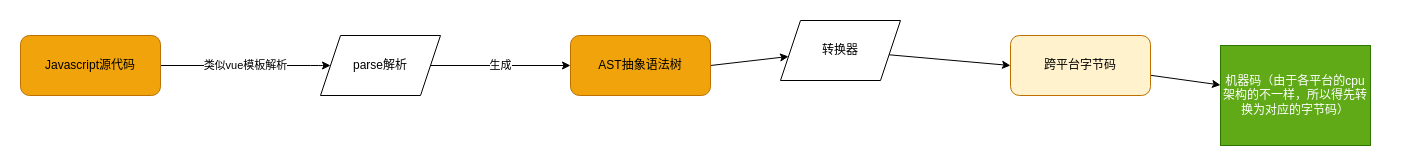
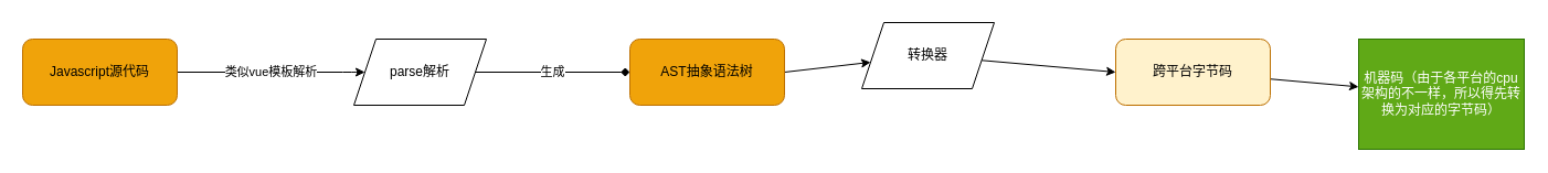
  <mxCell id="0" />
  <mxCell id="1" parent="0" />
  <mxCell id="2" value="类似vue模板解析" style="edgeStyle=none;html=1;entryX=0;entryY=0.5;entryDx=0;entryDy=0;fontColor=default;" edge="1" parent="1"><mxGeometry relative="1" as="geometry"><mxPoint x="160" y="65" as="sourcePoint" /><mxPoint x="330" y="65" as="targetPoint" /><Array as="points"><mxPoint x="320" y="65" /></Array></mxGeometry></mxCell>
  <mxCell id="3" value="Javascript源代码" style="rounded=1;whiteSpace=wrap;html=1;fillColor=#f0a30a;fontColor=default;strokeColor=#BD7000;" vertex="1" parent="1"><mxGeometry x="20" y="35" width="140" height="60" as="geometry" /></mxCell>
- <mxCell id="4" value="生成" style="edgeStyle=none;html=1;entryX=0;entryY=0.5;entryDx=0;entryDy=0;fontColor=default;" edge="1" parent="1" source="5" target="7"><mxGeometry relative="1" as="geometry" /></mxCell>
+ <mxCell id="4" value="生成" style="edgeStyle=none;html=1;entryX=0;entryY=0.5;entryDx=0;entryDy=0;fontColor=default;endArrow=diamond;" edge="1" parent="1" source="5" target="7"><mxGeometry relative="1" as="geometry" /></mxCell>
  <mxCell id="5" value="parse解析" style="shape=parallelogram;perimeter=parallelogramPerimeter;whiteSpace=wrap;html=1;fixedSize=1;" vertex="1" parent="1"><mxGeometry x="320" y="35" width="120" height="60" as="geometry" /></mxCell>
  <mxCell id="6" style="edgeStyle=none;html=1;exitX=1;exitY=0.5;exitDx=0;exitDy=0;fontColor=default;" edge="1" parent="1" source="7" target="9"><mxGeometry relative="1" as="geometry" /></mxCell>
  <mxCell id="7" value="AST抽象语法树" style="rounded=1;whiteSpace=wrap;html=1;fillColor=#f0a30a;fontColor=default;strokeColor=#BD7000;" vertex="1" parent="1"><mxGeometry x="570" y="35" width="140" height="60" as="geometry" /></mxCell>
  <mxCell id="8" style="edgeStyle=none;html=1;entryX=0;entryY=0.5;entryDx=0;entryDy=0;fontColor=default;" edge="1" parent="1" source="9" target="11"><mxGeometry relative="1" as="geometry" /></mxCell>
  <mxCell id="9" value="转换器" style="shape=parallelogram;perimeter=parallelogramPerimeter;whiteSpace=wrap;html=1;fixedSize=1;fontColor=default;" vertex="1" parent="1"><mxGeometry x="780" y="20" width="120" height="60" as="geometry" /></mxCell>
  <mxCell id="10" style="edgeStyle=none;html=1;fontColor=default;" edge="1" parent="1" source="11" target="12"><mxGeometry relative="1" as="geometry"><mxPoint x="1260" y="65" as="targetPoint" /></mxGeometry></mxCell>
  <mxCell id="11" value="跨平台字节码" style="rounded=1;whiteSpace=wrap;html=1;fillColor=#fff2cc;fontColor=default;strokeColor=#BD7000;" vertex="1" parent="1"><mxGeometry x="1010" y="35" width="140" height="60" as="geometry" /></mxCell>
- <mxCell id="12" value="机器码（由于各平台的cpu架构的不一样，所以得先转换为对应的字节码）" style="rounded=0;whiteSpace=wrap;html=1;fontColor=#ffffff;fillColor=#60a917;strokeColor=#2D7600;" vertex="1" parent="1"><mxGeometry x="1220" y="45" width="150" height="100" as="geometry" /></mxCell>
+ <mxCell id="12" value="机器码（由于各平台的cpu架构的不一样，所以得先转换为对应的字节码）" style="rounded=0;whiteSpace=wrap;html=1;fontColor=#ffffff;fillColor=#60a917;strokeColor=#2D7600;" vertex="1" parent="1"><mxGeometry x="1230" y="35" width="150" height="100" as="geometry" /></mxCell>
